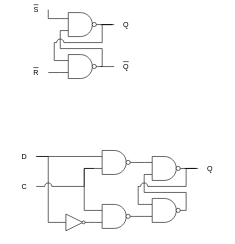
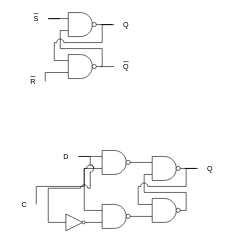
  <mxCell id="0" />
  <mxCell id="1" parent="0" />
  <mxCell id="2" value="" style="group" vertex="1" connectable="0" parent="1"><mxGeometry x="100" y="20" width="67" height="40" as="geometry" /></mxCell>
  <mxCell id="3" value="" style="verticalLabelPosition=bottom;shadow=0;dashed=0;align=center;fillColor=#ffffff;html=1;verticalAlign=top;strokeWidth=1;shape=mxgraph.electrical.logic_gates.logic_gate;operation=and;" vertex="1" parent="2"><mxGeometry width="67" height="40" as="geometry" /></mxCell>
  <mxCell id="4" value="" style="verticalLabelPosition=bottom;shadow=0;dashed=0;align=center;fillColor=#ffffff;html=1;verticalAlign=top;strokeWidth=1;shape=mxgraph.electrical.logic_gates.inverting_contact;rotation=0;" vertex="1" parent="2"><mxGeometry x="52.367" y="15.556" width="8.71" height="8.667" as="geometry" /></mxCell>
  <mxCell id="5" value="" style="group" vertex="1" connectable="0" parent="1"><mxGeometry x="100" y="90" width="67" height="40" as="geometry" /></mxCell>
  <mxCell id="6" value="" style="verticalLabelPosition=bottom;shadow=0;dashed=0;align=center;fillColor=#ffffff;html=1;verticalAlign=top;strokeWidth=1;shape=mxgraph.electrical.logic_gates.logic_gate;operation=and;" vertex="1" parent="5"><mxGeometry width="67" height="40" as="geometry" /></mxCell>
  <mxCell id="7" value="" style="verticalLabelPosition=bottom;shadow=0;dashed=0;align=center;fillColor=#ffffff;html=1;verticalAlign=top;strokeWidth=1;shape=mxgraph.electrical.logic_gates.inverting_contact;rotation=0;" vertex="1" parent="5"><mxGeometry x="52.367" y="15.556" width="8.71" height="8.667" as="geometry" /></mxCell>
- <mxCell id="8" value="&lt;span style=&quot;text-decoration: overline&quot;&gt;S&lt;/span&gt;" style="text;html=1;strokeColor=none;fillColor=none;align=center;verticalAlign=middle;whiteSpace=wrap;rounded=0;" vertex="1" parent="1"><mxGeometry x="40" y="5" width="40" height="20" as="geometry" /></mxCell>
+ <mxCell id="8" value="&lt;span style=&quot;text-decoration: overline&quot;&gt;S&lt;/span&gt;" style="text;html=1;strokeColor=none;fillColor=none;align=center;verticalAlign=middle;whiteSpace=wrap;rounded=0;" vertex="1" parent="1"><mxGeometry x="40" y="20" width="40" height="20" as="geometry" /></mxCell>
  <mxCell id="9" style="edgeStyle=orthogonalEdgeStyle;rounded=0;orthogonalLoop=1;jettySize=auto;html=1;exitX=0;exitY=0.25;exitDx=0;exitDy=0;exitPerimeter=0;endArrow=none;endFill=0;" edge="1" parent="1" source="3" target="8"><mxGeometry relative="1" as="geometry" /></mxCell>
- <mxCell id="10" value="&lt;span style=&quot;text-decoration: overline&quot;&gt;R&lt;/span&gt;" style="text;html=1;strokeColor=none;fillColor=none;align=center;verticalAlign=middle;whiteSpace=wrap;rounded=0;" vertex="1" parent="1"><mxGeometry x="40" y="110" width="40" height="20" as="geometry" /></mxCell>
+ <mxCell id="10" value="&lt;span style=&quot;text-decoration: overline&quot;&gt;R&lt;/span&gt;" style="text;html=1;strokeColor=none;fillColor=none;align=center;verticalAlign=middle;whiteSpace=wrap;rounded=0;" vertex="1" parent="1"><mxGeometry x="35" y="125" width="40" height="20" as="geometry" /></mxCell>
  <mxCell id="11" style="edgeStyle=orthogonalEdgeStyle;rounded=0;orthogonalLoop=1;jettySize=auto;html=1;exitX=0;exitY=0.75;exitDx=0;exitDy=0;exitPerimeter=0;entryX=1;entryY=0.5;entryDx=0;entryDy=0;endArrow=none;endFill=0;" edge="1" parent="1" source="6" target="10"><mxGeometry relative="1" as="geometry" /></mxCell>
  <mxCell id="12" value="&lt;span style=&quot;text-decoration: overline&quot;&gt;Q&lt;/span&gt;" style="text;html=1;strokeColor=none;fillColor=none;align=center;verticalAlign=middle;whiteSpace=wrap;rounded=0;" vertex="1" parent="1"><mxGeometry x="190" y="100" width="40" height="20" as="geometry" /></mxCell>
  <mxCell id="13" value="Q" style="text;html=1;strokeColor=none;fillColor=none;align=center;verticalAlign=middle;whiteSpace=wrap;rounded=0;" vertex="1" parent="1"><mxGeometry x="190" y="30" width="40" height="20" as="geometry" /></mxCell>
  <mxCell id="14" style="edgeStyle=orthogonalEdgeStyle;rounded=0;orthogonalLoop=1;jettySize=auto;html=1;exitX=1;exitY=0.5;exitDx=0;exitDy=0;exitPerimeter=0;endArrow=none;endFill=0;" edge="1" parent="1" source="3" target="13"><mxGeometry relative="1" as="geometry" /></mxCell>
  <mxCell id="15" style="edgeStyle=orthogonalEdgeStyle;rounded=0;orthogonalLoop=1;jettySize=auto;html=1;exitX=1;exitY=0.5;exitDx=0;exitDy=0;exitPerimeter=0;entryX=0;entryY=0.5;entryDx=0;entryDy=0;endArrow=none;endFill=0;" edge="1" parent="1" source="6" target="12"><mxGeometry relative="1" as="geometry" /></mxCell>
  <mxCell id="16" style="edgeStyle=orthogonalEdgeStyle;rounded=0;jumpStyle=arc;jumpSize=12;orthogonalLoop=1;jettySize=auto;html=1;exitX=1;exitY=0.5;exitDx=0;exitDy=0;exitPerimeter=0;entryX=0;entryY=0.75;entryDx=0;entryDy=0;entryPerimeter=0;endArrow=none;endFill=0;" edge="1" parent="1" source="6" target="3"><mxGeometry relative="1" as="geometry"><Array as="points"><mxPoint x="170" y="110" /><mxPoint x="170" y="80" /><mxPoint x="100" y="80" /></Array></mxGeometry></mxCell>
  <mxCell id="17" style="edgeStyle=orthogonalEdgeStyle;rounded=0;jumpStyle=arc;jumpSize=12;orthogonalLoop=1;jettySize=auto;html=1;exitX=1;exitY=0.5;exitDx=0;exitDy=0;exitPerimeter=0;entryX=0;entryY=0.25;entryDx=0;entryDy=0;entryPerimeter=0;endArrow=none;endFill=0;" edge="1" parent="1" source="3" target="6"><mxGeometry relative="1" as="geometry"><Array as="points"><mxPoint x="170" y="40" /><mxPoint x="170" y="70" /><mxPoint x="90" y="70" /><mxPoint x="90" y="100" /></Array></mxGeometry></mxCell>
  <mxCell id="18" value="" style="group" vertex="1" connectable="0" parent="1"><mxGeometry x="240" y="260" width="67" height="40" as="geometry" /></mxCell>
  <mxCell id="19" value="" style="verticalLabelPosition=bottom;shadow=0;dashed=0;align=center;fillColor=#ffffff;html=1;verticalAlign=top;strokeWidth=1;shape=mxgraph.electrical.logic_gates.logic_gate;operation=and;" vertex="1" parent="18"><mxGeometry width="67" height="40" as="geometry" /></mxCell>
  <mxCell id="20" value="" style="verticalLabelPosition=bottom;shadow=0;dashed=0;align=center;fillColor=#ffffff;html=1;verticalAlign=top;strokeWidth=1;shape=mxgraph.electrical.logic_gates.inverting_contact;rotation=0;" vertex="1" parent="18"><mxGeometry x="52.367" y="15.556" width="8.71" height="8.667" as="geometry" /></mxCell>
  <mxCell id="21" value="" style="group" vertex="1" connectable="0" parent="1"><mxGeometry x="240" y="330" width="67" height="40" as="geometry" /></mxCell>
  <mxCell id="22" value="" style="verticalLabelPosition=bottom;shadow=0;dashed=0;align=center;fillColor=#ffffff;html=1;verticalAlign=top;strokeWidth=1;shape=mxgraph.electrical.logic_gates.logic_gate;operation=and;" vertex="1" parent="21"><mxGeometry width="67" height="40" as="geometry" /></mxCell>
  <mxCell id="23" value="" style="verticalLabelPosition=bottom;shadow=0;dashed=0;align=center;fillColor=#ffffff;html=1;verticalAlign=top;strokeWidth=1;shape=mxgraph.electrical.logic_gates.inverting_contact;rotation=0;" vertex="1" parent="21"><mxGeometry x="52.367" y="15.556" width="8.71" height="8.667" as="geometry" /></mxCell>
  <mxCell id="24" style="edgeStyle=orthogonalEdgeStyle;rounded=0;orthogonalLoop=1;jettySize=auto;html=1;exitX=0;exitY=0.25;exitDx=0;exitDy=0;exitPerimeter=0;endArrow=none;endFill=0;entryX=1;entryY=0.5;entryDx=0;entryDy=0;entryPerimeter=0;" edge="1" parent="1" source="19" target="31"><mxGeometry relative="1" as="geometry"><mxPoint x="219.759" y="270.07" as="targetPoint" /></mxGeometry></mxCell>
  <mxCell id="25" style="edgeStyle=orthogonalEdgeStyle;rounded=0;orthogonalLoop=1;jettySize=auto;html=1;exitX=0;exitY=0.75;exitDx=0;exitDy=0;exitPerimeter=0;entryX=1;entryY=0.5;entryDx=0;entryDy=0;endArrow=none;endFill=0;entryPerimeter=0;" edge="1" parent="1" source="22" target="34"><mxGeometry relative="1" as="geometry"><mxPoint x="219.759" y="359.724" as="targetPoint" /></mxGeometry></mxCell>
  <mxCell id="26" value="Q" style="text;html=1;strokeColor=none;fillColor=none;align=center;verticalAlign=middle;whiteSpace=wrap;rounded=0;" vertex="1" parent="1"><mxGeometry x="330" y="270" width="40" height="20" as="geometry" /></mxCell>
  <mxCell id="27" style="edgeStyle=orthogonalEdgeStyle;rounded=0;orthogonalLoop=1;jettySize=auto;html=1;exitX=1;exitY=0.5;exitDx=0;exitDy=0;exitPerimeter=0;endArrow=none;endFill=0;" edge="1" parent="1" source="19" target="26"><mxGeometry relative="1" as="geometry" /></mxCell>
  <mxCell id="28" style="edgeStyle=orthogonalEdgeStyle;rounded=0;jumpStyle=arc;jumpSize=12;orthogonalLoop=1;jettySize=auto;html=1;exitX=1;exitY=0.5;exitDx=0;exitDy=0;exitPerimeter=0;entryX=0;entryY=0.75;entryDx=0;entryDy=0;entryPerimeter=0;endArrow=none;endFill=0;" edge="1" parent="1" source="22" target="19"><mxGeometry relative="1" as="geometry"><Array as="points"><mxPoint x="310" y="350" /><mxPoint x="310" y="320" /><mxPoint x="240" y="320" /></Array></mxGeometry></mxCell>
  <mxCell id="29" style="edgeStyle=orthogonalEdgeStyle;rounded=0;jumpStyle=arc;jumpSize=12;orthogonalLoop=1;jettySize=auto;html=1;exitX=1;exitY=0.5;exitDx=0;exitDy=0;exitPerimeter=0;entryX=0;entryY=0.25;entryDx=0;entryDy=0;entryPerimeter=0;endArrow=none;endFill=0;" edge="1" parent="1" source="19" target="22"><mxGeometry relative="1" as="geometry"><Array as="points"><mxPoint x="310" y="280" /><mxPoint x="310" y="310" /><mxPoint x="230" y="310" /><mxPoint x="230" y="340" /></Array></mxGeometry></mxCell>
  <mxCell id="30" value="" style="group" vertex="1" connectable="0" parent="1"><mxGeometry x="156.5" y="250" width="67" height="40" as="geometry" /></mxCell>
  <mxCell id="31" value="" style="verticalLabelPosition=bottom;shadow=0;dashed=0;align=center;fillColor=#ffffff;html=1;verticalAlign=top;strokeWidth=1;shape=mxgraph.electrical.logic_gates.logic_gate;operation=and;" vertex="1" parent="30"><mxGeometry width="67" height="40" as="geometry" /></mxCell>
  <mxCell id="32" value="" style="verticalLabelPosition=bottom;shadow=0;dashed=0;align=center;fillColor=#ffffff;html=1;verticalAlign=top;strokeWidth=1;shape=mxgraph.electrical.logic_gates.inverting_contact;rotation=0;" vertex="1" parent="30"><mxGeometry x="52.367" y="15.556" width="8.71" height="8.667" as="geometry" /></mxCell>
  <mxCell id="33" value="" style="group" vertex="1" connectable="0" parent="1"><mxGeometry x="156.5" y="340" width="67" height="40" as="geometry" /></mxCell>
  <mxCell id="34" value="" style="verticalLabelPosition=bottom;shadow=0;dashed=0;align=center;fillColor=#ffffff;html=1;verticalAlign=top;strokeWidth=1;shape=mxgraph.electrical.logic_gates.logic_gate;operation=and;" vertex="1" parent="33"><mxGeometry width="67" height="40" as="geometry" /></mxCell>
  <mxCell id="35" value="" style="verticalLabelPosition=bottom;shadow=0;dashed=0;align=center;fillColor=#ffffff;html=1;verticalAlign=top;strokeWidth=1;shape=mxgraph.electrical.logic_gates.inverting_contact;rotation=0;" vertex="1" parent="33"><mxGeometry x="52.367" y="15.556" width="8.71" height="8.667" as="geometry" /></mxCell>
  <mxCell id="36" value="" style="group;rotation=0;" vertex="1" connectable="0" parent="1"><mxGeometry x="100" y="356" width="47" height="28" as="geometry" /></mxCell>
  <mxCell id="37" value="" style="verticalLabelPosition=bottom;shadow=0;dashed=0;align=center;fillColor=#FFFFFF;html=1;verticalAlign=top;strokeWidth=1;shape=mxgraph.electrical.logic_gates.buffer2;labelBackgroundColor=none;rotation=0;" vertex="1" parent="36"><mxGeometry width="47" height="28" as="geometry" /></mxCell>
  <mxCell id="38" value="" style="verticalLabelPosition=bottom;shadow=0;dashed=0;align=center;fillColor=#ffffff;html=1;verticalAlign=top;strokeWidth=1;shape=mxgraph.electrical.logic_gates.inverting_contact;rotation=0;" vertex="1" parent="36"><mxGeometry x="36.033" y="10.889" width="6.11" height="6.067" as="geometry" /></mxCell>
  <mxCell id="39" style="edgeStyle=orthogonalEdgeStyle;rounded=0;jumpStyle=arc;jumpSize=12;orthogonalLoop=1;jettySize=auto;html=1;exitX=0;exitY=0.75;exitDx=0;exitDy=0;exitPerimeter=0;entryX=1;entryY=0.5;entryDx=0;entryDy=0;endArrow=none;endFill=0;" edge="1" parent="1" source="34" target="37"><mxGeometry relative="1" as="geometry" /></mxCell>
  <mxCell id="40" style="edgeStyle=orthogonalEdgeStyle;rounded=0;jumpStyle=arc;jumpSize=12;orthogonalLoop=1;jettySize=auto;html=1;exitX=0;exitY=0.25;exitDx=0;exitDy=0;exitPerimeter=0;entryX=0;entryY=0.75;entryDx=0;entryDy=0;entryPerimeter=0;endArrow=none;endFill=0;" edge="1" parent="1" source="34" target="31"><mxGeometry relative="1" as="geometry"><Array as="points"><mxPoint x="140" y="350" /><mxPoint x="140" y="280" /></Array></mxGeometry></mxCell>
  <mxCell id="41" style="edgeStyle=orthogonalEdgeStyle;rounded=0;jumpStyle=arc;jumpSize=12;orthogonalLoop=1;jettySize=auto;html=1;exitX=1;exitY=0.5;exitDx=0;exitDy=0;entryX=0;entryY=0.5;entryDx=0;entryDy=0;endArrow=none;endFill=0;" edge="1" parent="1" source="42" target="37"><mxGeometry relative="1" as="geometry" /></mxCell>
- <mxCell id="42" value="D" style="text;html=1;strokeColor=none;fillColor=none;align=center;verticalAlign=middle;whiteSpace=wrap;rounded=0;" vertex="1" parent="1"><mxGeometry x="20" y="250" width="40" height="20" as="geometry" /></mxCell>
+ <mxCell id="42" value="D" style="text;html=1;strokeColor=none;fillColor=none;align=center;verticalAlign=middle;whiteSpace=wrap;rounded=0;" vertex="1" parent="1"><mxGeometry x="90" y="250" width="40" height="20" as="geometry" /></mxCell>
  <mxCell id="43" style="edgeStyle=orthogonalEdgeStyle;rounded=0;jumpStyle=arc;jumpSize=12;orthogonalLoop=1;jettySize=auto;html=1;exitX=0;exitY=0.25;exitDx=0;exitDy=0;exitPerimeter=0;entryX=1;entryY=0.5;entryDx=0;entryDy=0;endArrow=none;endFill=0;" edge="1" parent="1" source="31" target="42"><mxGeometry relative="1" as="geometry" /></mxCell>
  <mxCell id="44" style="edgeStyle=orthogonalEdgeStyle;rounded=0;jumpStyle=arc;jumpSize=12;orthogonalLoop=1;jettySize=auto;html=1;exitX=1;exitY=0.5;exitDx=0;exitDy=0;entryX=0;entryY=0.75;entryDx=0;entryDy=0;entryPerimeter=0;endArrow=none;endFill=0;" edge="1" parent="1" source="45" target="31"><mxGeometry relative="1" as="geometry"><Array as="points"><mxPoint x="140" y="310" /><mxPoint x="140" y="280" /></Array></mxGeometry></mxCell>
- <mxCell id="45" value="C" style="text;html=1;strokeColor=none;fillColor=none;align=center;verticalAlign=middle;whiteSpace=wrap;rounded=0;" vertex="1" parent="1"><mxGeometry x="20" y="300" width="40" height="20" as="geometry" /></mxCell>
+ <mxCell id="45" value="C" style="text;html=1;strokeColor=none;fillColor=none;align=center;verticalAlign=middle;whiteSpace=wrap;rounded=0;" vertex="1" parent="1"><mxGeometry x="20" y="330" width="40" height="20" as="geometry" /></mxCell>
